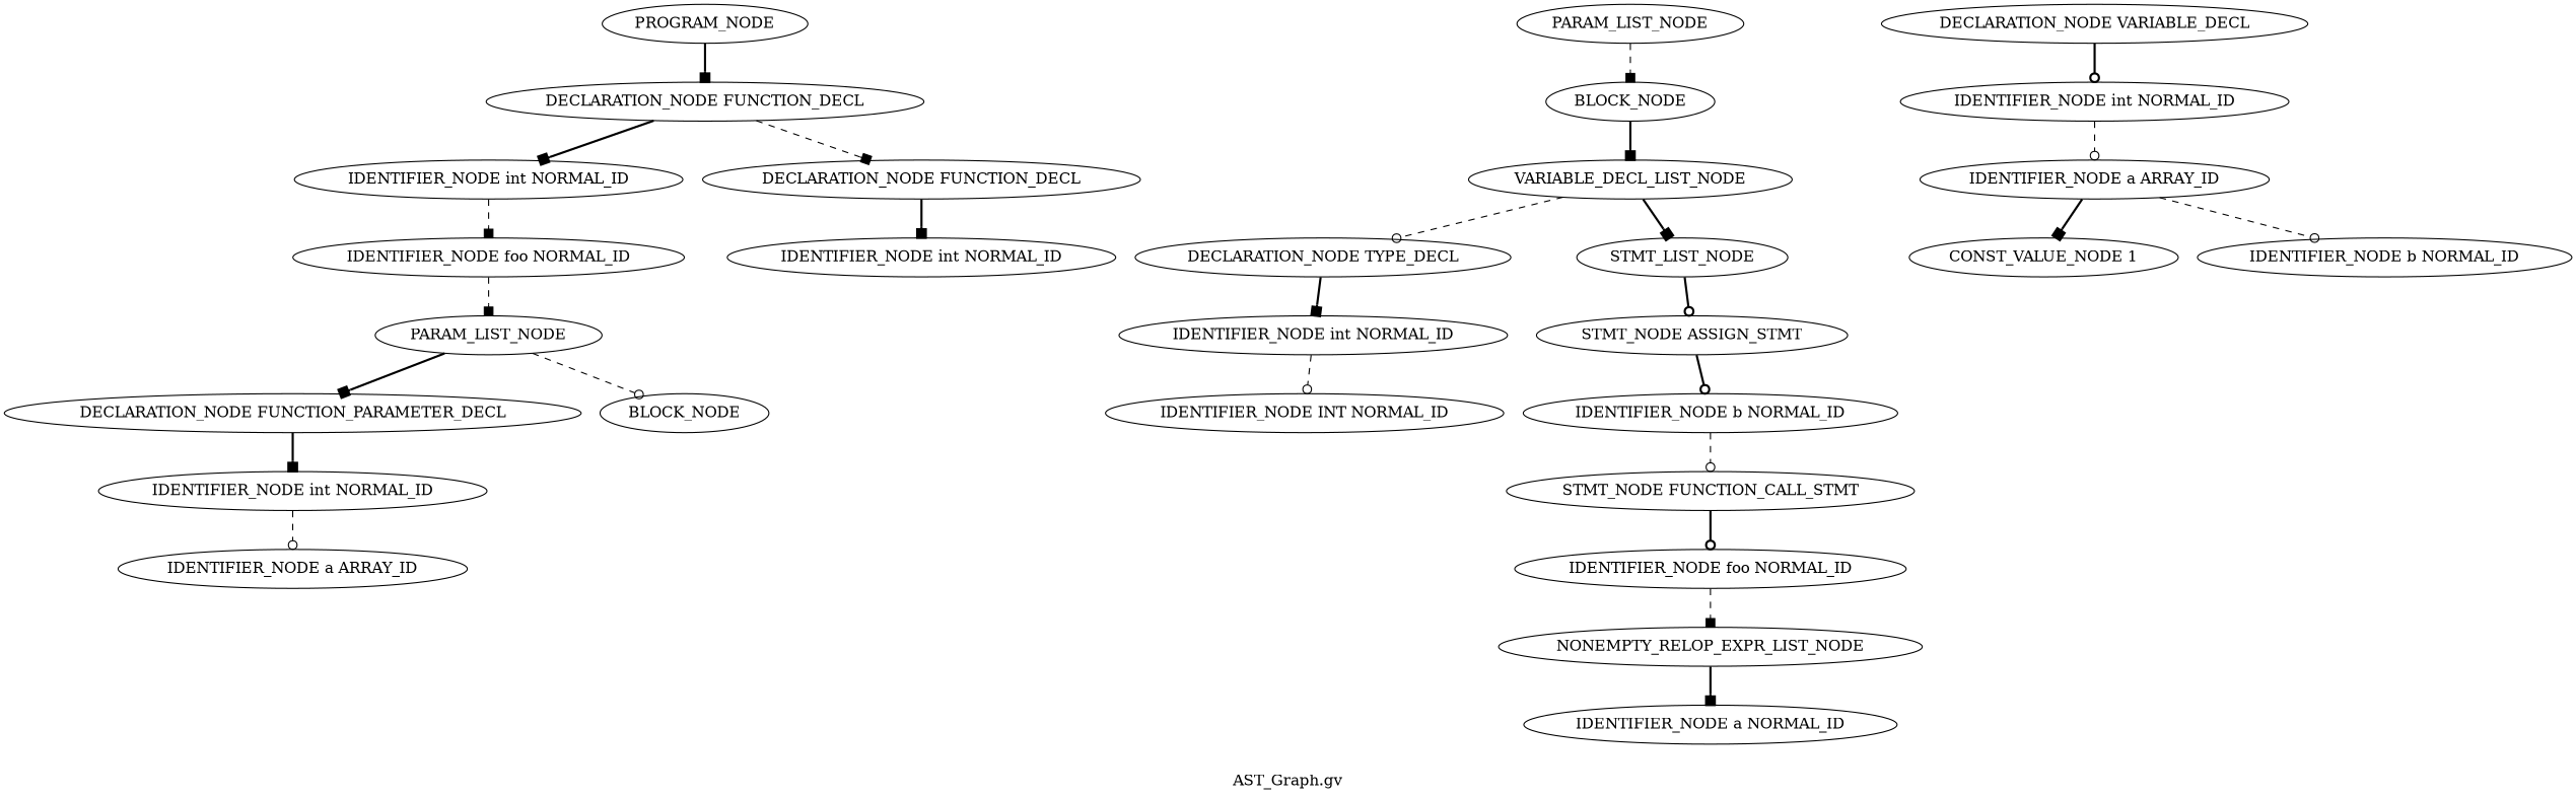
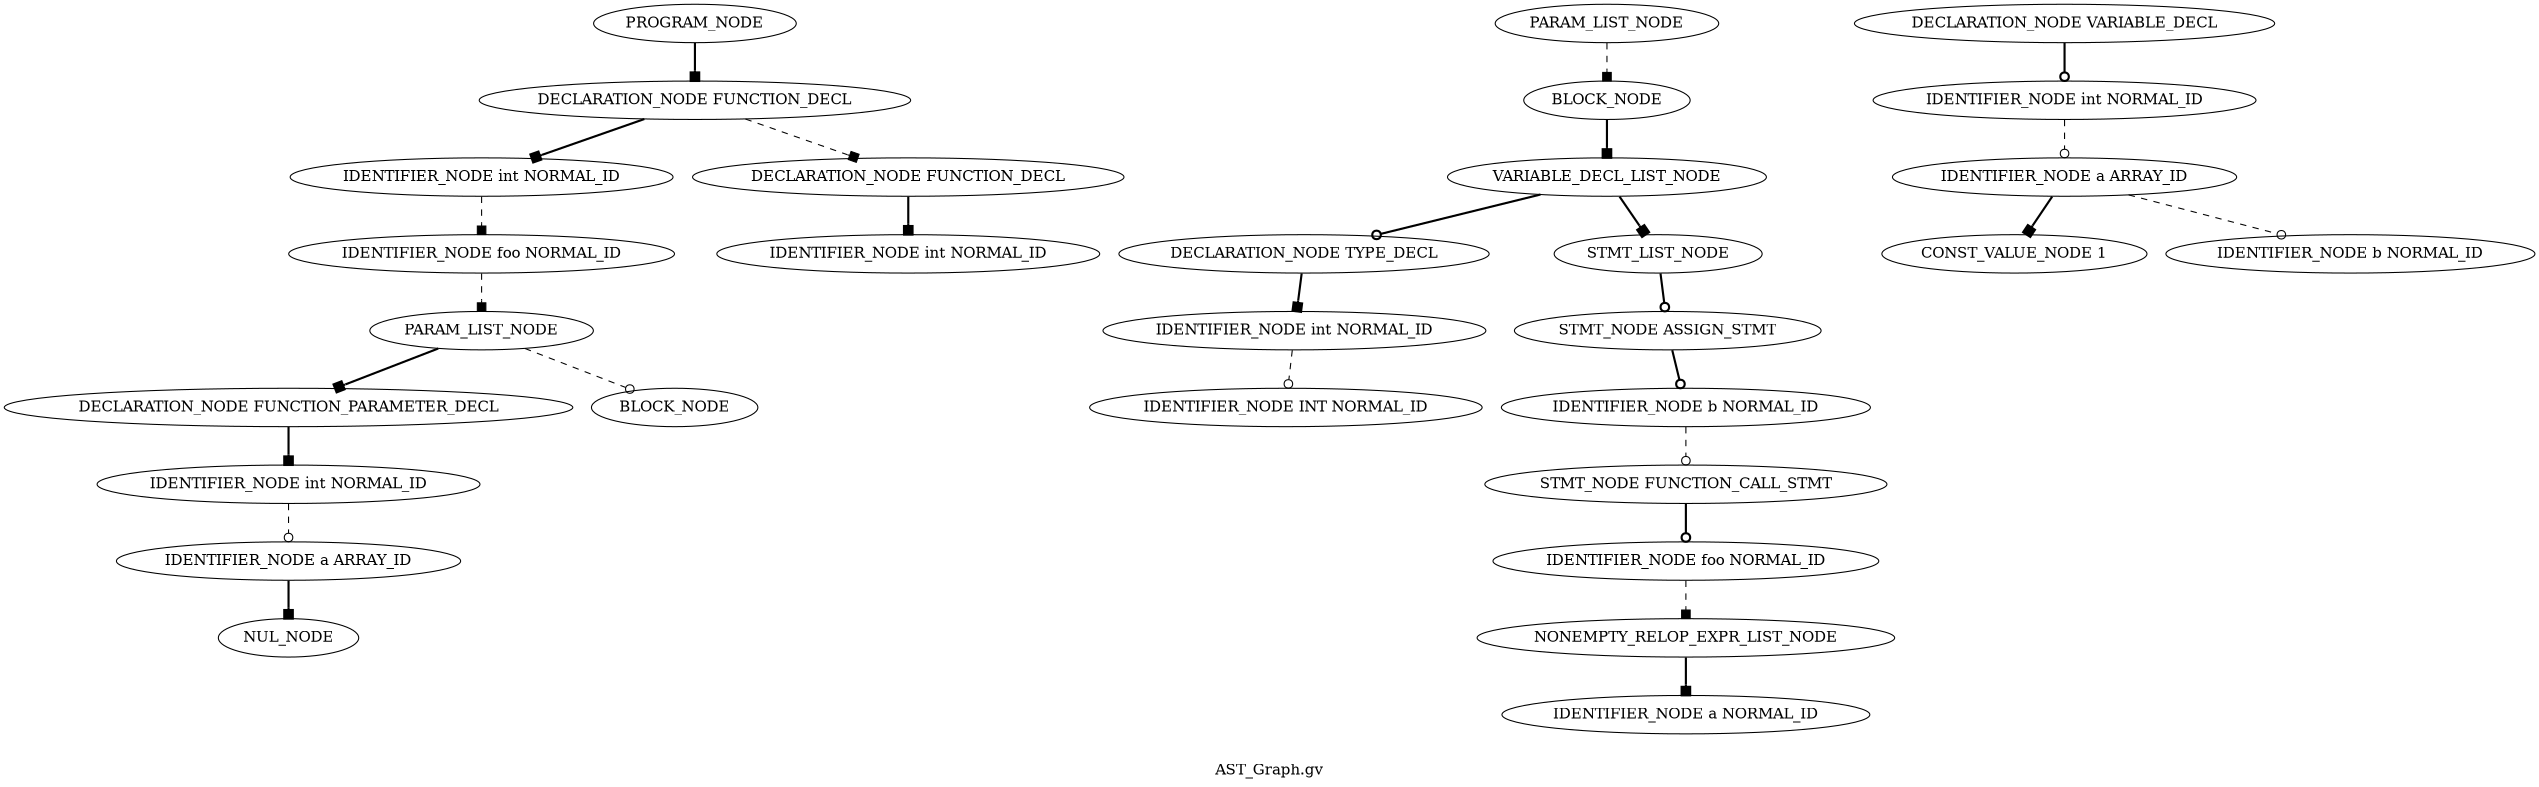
  digraph {
    label="AST_Graph.gv"
    edge [arrowhead=box style=bold]
    n1 [label=PROGRAM_NODE]
    n2 [label="DECLARATION_NODE FUNCTION_DECL"]
    n3 [label="IDENTIFIER_NODE int NORMAL_ID"]
    n4 [label="DECLARATION_NODE FUNCTION_DECL"]
    n5 [label="IDENTIFIER_NODE foo NORMAL_ID"]
    n6 [label="IDENTIFIER_NODE int NORMAL_ID"]
    n7 [label=PARAM_LIST_NODE]
    n8 [label="DECLARATION_NODE FUNCTION_PARAMETER_DECL"]
    n9 [label=BLOCK_NODE]
    n10 [label="IDENTIFIER_NODE int NORMAL_ID"]
    n11 [label="IDENTIFIER_NODE a ARRAY_ID"]
+   n12 [label=NUL_NODE]
    n13 [label=PARAM_LIST_NODE]
    n14 [label=BLOCK_NODE]
    n15 [label=VARIABLE_DECL_LIST_NODE]
    n16 [label="DECLARATION_NODE TYPE_DECL"]
    n17 [label=STMT_LIST_NODE]
    n18 [label="IDENTIFIER_NODE int NORMAL_ID"]
    n19 [label="STMT_NODE ASSIGN_STMT"]
    n20 [label="IDENTIFIER_NODE INT NORMAL_ID"]
    n21 [label="DECLARATION_NODE VARIABLE_DECL"]
    n22 [label="IDENTIFIER_NODE int NORMAL_ID"]
    n23 [label="IDENTIFIER_NODE a ARRAY_ID"]
    n24 [label="CONST_VALUE_NODE 1"]
    n25 [label="IDENTIFIER_NODE b NORMAL_ID"]
    n26 [label="IDENTIFIER_NODE b NORMAL_ID"]
    n27 [label="STMT_NODE FUNCTION_CALL_STMT"]
    n28 [label="IDENTIFIER_NODE foo NORMAL_ID"]
    n29 [label=NONEMPTY_RELOP_EXPR_LIST_NODE]
    n30 [label="IDENTIFIER_NODE a NORMAL_ID"]
    n1 -> n2
    n2 -> n3
    n2 -> n4 [style=dashed]
    n3 -> n5 [style=dashed]
    n4 -> n6
    n5 -> n7 [style=dashed]
    n7 -> n8
    n7 -> n9 [arrowhead=odot style=dashed]
    n8 -> n10
    n10 -> n11 [arrowhead=odot style=dashed]
+   n11 -> n12
    n13 -> n14 [style=dashed]
    n14 -> n15
-   n15 -> n16 [arrowhead=odot style=dashed]
+   n15 -> n16 [arrowhead=odot]
    n15 -> n17
    n16 -> n18
    n17 -> n19 [arrowhead=odot]
    n18 -> n20 [arrowhead=odot style=dashed]
    n19 -> n26 [arrowhead=odot]
    n21 -> n22 [arrowhead=odot]
    n22 -> n23 [arrowhead=odot style=dashed]
    n23 -> n24
    n23 -> n25 [arrowhead=odot style=dashed]
    n26 -> n27 [arrowhead=odot style=dashed]
    n27 -> n28 [arrowhead=odot]
    n28 -> n29 [style=dashed]
    n29 -> n30
  }
